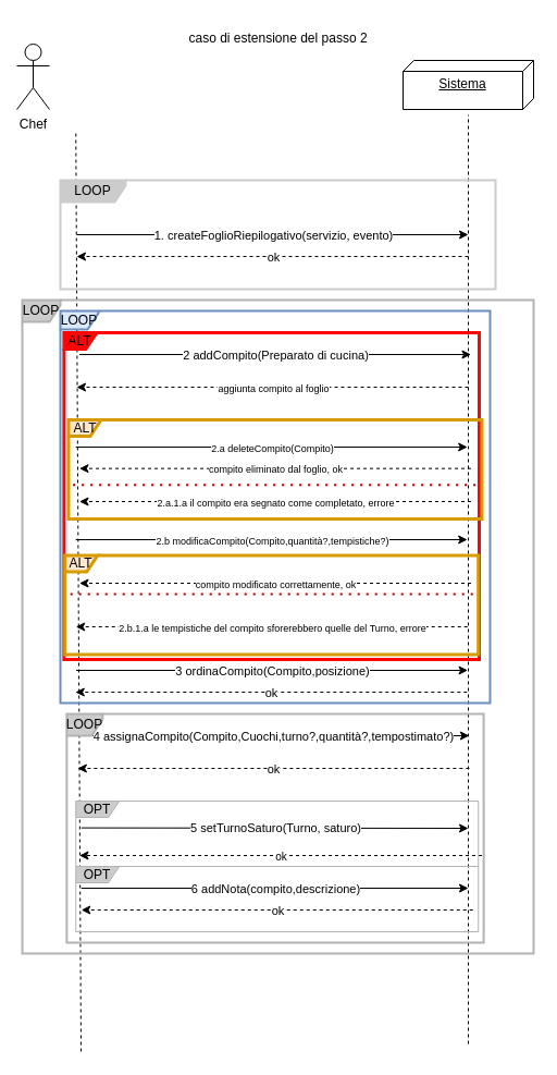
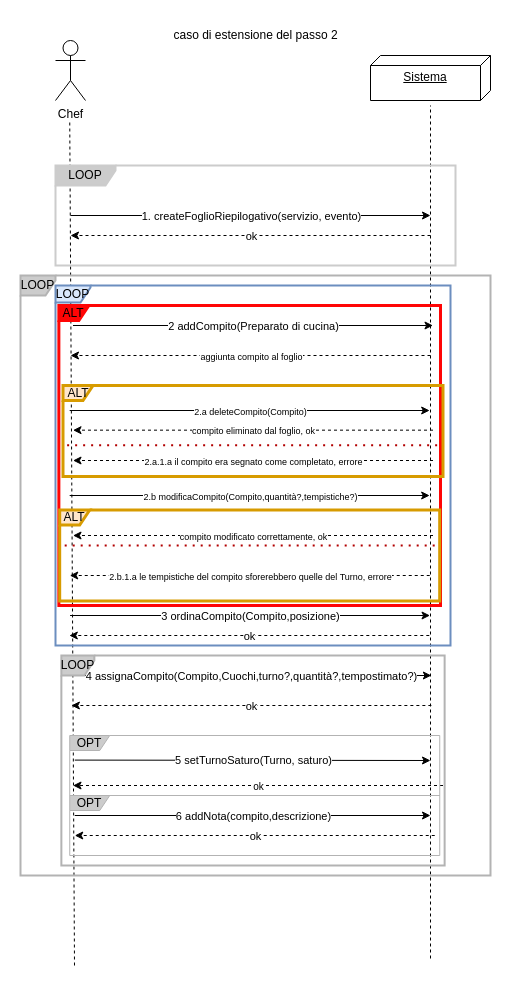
  <mxCell id="0" />
  <mxCell id="1" parent="0" />
  <mxCell id="2" value="caso di estensione del passo 2" style="text;html=1;align=center;verticalAlign=middle;resizable=0;points=[];autosize=1;strokeColor=none;fillColor=none;" parent="1" vertex="1"><mxGeometry x="160" y="20" width="190" height="30" as="geometry" /></mxCell>
- <mxCell id="3" value="Chef" style="shape=umlActor;verticalLabelPosition=bottom;verticalAlign=top;html=1;outlineConnect=0;" parent="1" vertex="1"><mxGeometry x="15" y="40" width="30" height="60" as="geometry" /></mxCell>
+ <mxCell id="3" value="Chef" style="shape=umlActor;verticalLabelPosition=bottom;verticalAlign=top;html=1;outlineConnect=0;" parent="1" vertex="1"><mxGeometry x="55" y="40" width="30" height="60" as="geometry" /></mxCell>
  <mxCell id="4" value="Sistema" style="verticalAlign=top;align=center;spacingTop=8;spacingLeft=2;spacingRight=12;shape=cube;size=10;direction=south;fontStyle=4;html=1;whiteSpace=wrap;" parent="1" vertex="1"><mxGeometry x="370" y="55" width="120" height="45" as="geometry" /></mxCell>
  <mxCell id="5" value="" style="endArrow=none;dashed=1;html=1;rounded=0;" parent="1" edge="1"><mxGeometry width="50" height="50" relative="1" as="geometry"><mxPoint x="430" y="957.996" as="sourcePoint" /><mxPoint x="430" y="105" as="targetPoint" /></mxGeometry></mxCell>
  <mxCell id="6" value="" style="endArrow=none;dashed=1;html=1;rounded=0;" parent="1" edge="1"><mxGeometry width="50" height="50" relative="1" as="geometry"><mxPoint x="74" y="965" as="sourcePoint" /><mxPoint x="69.24" y="120" as="targetPoint" /></mxGeometry></mxCell>
  <mxCell id="7" value="" style="endArrow=classic;html=1;rounded=0;" parent="1" edge="1"><mxGeometry width="50" height="50" relative="1" as="geometry"><mxPoint x="70" y="215" as="sourcePoint" /><mxPoint x="430" y="215" as="targetPoint" /></mxGeometry></mxCell>
  <mxCell id="8" value="1. createFoglioRiepilogativo(servizio, evento)" style="edgeLabel;html=1;align=center;verticalAlign=middle;resizable=0;points=[];" parent="7" connectable="0" vertex="1"><mxGeometry x="0.111" y="3" relative="1" as="geometry"><mxPoint x="-20" y="3" as="offset" /></mxGeometry></mxCell>
  <mxCell id="9" value="" style="html=1;labelBackgroundColor=#ffffff;startArrow=none;startFill=0;startSize=6;endArrow=classic;endFill=1;endSize=6;jettySize=auto;orthogonalLoop=1;strokeWidth=1;dashed=1;fontSize=14;rounded=0;" parent="1" edge="1"><mxGeometry width="60" height="60" relative="1" as="geometry"><mxPoint x="430" y="235" as="sourcePoint" /><mxPoint x="70" y="235" as="targetPoint" /></mxGeometry></mxCell>
  <mxCell id="10" value="ok" style="edgeLabel;html=1;align=center;verticalAlign=middle;resizable=0;points=[];" parent="9" connectable="0" vertex="1"><mxGeometry x="-0.11" relative="1" as="geometry"><mxPoint x="-20" as="offset" /></mxGeometry></mxCell>
  <mxCell id="11" value="LOOP" style="shape=umlFrame;whiteSpace=wrap;html=1;pointerEvents=0;fillColor=#CCCCCC;strokeColor=#CCCCCC;width=60;height=20;strokeWidth=2;" parent="1" vertex="1"><mxGeometry x="55" y="165" width="400" height="100" as="geometry" /></mxCell>
  <mxCell id="12" value="" style="endArrow=classic;html=1;rounded=0;" parent="1" edge="1"><mxGeometry width="50" height="50" relative="1" as="geometry"><mxPoint x="72.5" y="325" as="sourcePoint" /><mxPoint x="432.5" y="325" as="targetPoint" /></mxGeometry></mxCell>
  <mxCell id="13" value="2 addCompito(Preparato di cucina)" style="edgeLabel;html=1;align=center;verticalAlign=middle;resizable=0;points=[];" parent="12" connectable="0" vertex="1"><mxGeometry x="0.111" y="3" relative="1" as="geometry"><mxPoint x="-20" y="3" as="offset" /></mxGeometry></mxCell>
  <mxCell id="14" value="" style="html=1;labelBackgroundColor=#ffffff;startArrow=none;startFill=0;startSize=6;endArrow=classic;endFill=1;endSize=6;jettySize=auto;orthogonalLoop=1;strokeWidth=1;dashed=1;fontSize=14;rounded=0;" parent="1" edge="1"><mxGeometry width="60" height="60" relative="1" as="geometry"><mxPoint x="430" y="355" as="sourcePoint" /><mxPoint x="70" y="355" as="targetPoint" /></mxGeometry></mxCell>
  <mxCell id="15" value="&lt;font style=&quot;font-size: 9px;&quot;&gt;aggiunta compito al foglio&lt;/font&gt;" style="edgeLabel;html=1;align=center;verticalAlign=middle;resizable=0;points=[];" parent="14" connectable="0" vertex="1"><mxGeometry x="-0.11" relative="1" as="geometry"><mxPoint x="-20" as="offset" /></mxGeometry></mxCell>
  <mxCell id="16" value="LOOP" style="shape=umlFrame;whiteSpace=wrap;html=1;pointerEvents=0;fillColor=#dae8fc;strokeColor=#6c8ebf;width=35;height=17;strokeWidth=2;" parent="1" vertex="1"><mxGeometry x="55" y="285" width="395" height="360" as="geometry" /></mxCell>
  <mxCell id="17" value="" style="endArrow=classic;html=1;rounded=0;" parent="1" edge="1"><mxGeometry width="50" height="50" relative="1" as="geometry"><mxPoint x="69.55" y="615" as="sourcePoint" /><mxPoint x="429.55" y="615" as="targetPoint" /></mxGeometry></mxCell>
  <mxCell id="18" value="3 ordinaCompito(Compito,posizione)" style="edgeLabel;html=1;align=center;verticalAlign=middle;resizable=0;points=[];" parent="17" connectable="0" vertex="1"><mxGeometry x="0.111" y="3" relative="1" as="geometry"><mxPoint x="-20" y="3" as="offset" /></mxGeometry></mxCell>
  <mxCell id="19" value="" style="html=1;labelBackgroundColor=#ffffff;startArrow=none;startFill=0;startSize=6;endArrow=classic;endFill=1;endSize=6;jettySize=auto;orthogonalLoop=1;strokeWidth=1;dashed=1;fontSize=14;rounded=0;" parent="1" edge="1"><mxGeometry width="60" height="60" relative="1" as="geometry"><mxPoint x="428.81" y="635" as="sourcePoint" /><mxPoint x="68.81" y="635" as="targetPoint" /></mxGeometry></mxCell>
  <mxCell id="20" value="ok" style="edgeLabel;html=1;align=center;verticalAlign=middle;resizable=0;points=[];" parent="19" connectable="0" vertex="1"><mxGeometry x="-0.11" relative="1" as="geometry"><mxPoint x="-20" as="offset" /></mxGeometry></mxCell>
  <mxCell id="21" value="" style="endArrow=classic;html=1;rounded=0;" parent="1" edge="1"><mxGeometry width="50" height="50" relative="1" as="geometry"><mxPoint x="70.87" y="675" as="sourcePoint" /><mxPoint x="430.87" y="675" as="targetPoint" /></mxGeometry></mxCell>
  <mxCell id="22" value="4 assignaCompito(Compito,Cuochi,turno?,quantità?,tempostimato?)" style="edgeLabel;html=1;align=center;verticalAlign=middle;resizable=0;points=[];" parent="21" connectable="0" vertex="1"><mxGeometry x="0.111" y="3" relative="1" as="geometry"><mxPoint x="-20" y="3" as="offset" /></mxGeometry></mxCell>
  <mxCell id="23" value="" style="html=1;labelBackgroundColor=#ffffff;startArrow=none;startFill=0;startSize=6;endArrow=classic;endFill=1;endSize=6;jettySize=auto;orthogonalLoop=1;strokeWidth=1;dashed=1;fontSize=14;rounded=0;" parent="1" edge="1"><mxGeometry width="60" height="60" relative="1" as="geometry"><mxPoint x="430.87" y="705" as="sourcePoint" /><mxPoint x="70.87" y="705" as="targetPoint" /></mxGeometry></mxCell>
  <mxCell id="24" value="ok" style="edgeLabel;html=1;align=center;verticalAlign=middle;resizable=0;points=[];" parent="23" connectable="0" vertex="1"><mxGeometry x="-0.11" relative="1" as="geometry"><mxPoint x="-20" as="offset" /></mxGeometry></mxCell>
  <mxCell id="25" value="LOOP" style="shape=umlFrame;whiteSpace=wrap;html=1;pointerEvents=0;fillColor=#CCCCCC;strokeColor=#B3B3B3;width=33;height=20;strokeWidth=2;" parent="1" vertex="1"><mxGeometry x="60.87" y="655" width="383.26" height="210" as="geometry" /></mxCell>
  <mxCell id="26" value="LOOP" style="shape=umlFrame;whiteSpace=wrap;html=1;pointerEvents=0;fillColor=#CCCCCC;strokeColor=#B3B3B3;width=35;height=20;strokeWidth=2;" parent="1" vertex="1"><mxGeometry x="20" y="275" width="470" height="600" as="geometry" /></mxCell>
  <mxCell id="27" value="" style="endArrow=classic;html=1;rounded=0;" parent="1" edge="1"><mxGeometry width="50" height="50" relative="1" as="geometry"><mxPoint x="74.24" y="759.6" as="sourcePoint" /><mxPoint x="430" y="760" as="targetPoint" /></mxGeometry></mxCell>
  <mxCell id="28" value="5 setTurnoSaturo(Turno, saturo)" style="edgeLabel;html=1;align=center;verticalAlign=middle;resizable=0;points=[];" parent="27" connectable="0" vertex="1"><mxGeometry x="0.111" y="3" relative="1" as="geometry"><mxPoint x="-20" y="3" as="offset" /></mxGeometry></mxCell>
  <mxCell id="29" value="&lt;font style=&quot;font-size: 10px;&quot;&gt;ok&lt;/font&gt;" style="html=1;labelBackgroundColor=#ffffff;startArrow=none;startFill=0;startSize=6;endArrow=classic;endFill=1;endSize=6;jettySize=auto;orthogonalLoop=1;strokeWidth=1;dashed=1;fontSize=14;rounded=0;" parent="1" edge="1"><mxGeometry width="60" height="60" relative="1" as="geometry"><mxPoint x="442.5" y="785" as="sourcePoint" /><mxPoint x="72.5" y="785" as="targetPoint" /></mxGeometry></mxCell>
  <mxCell id="30" value="" style="endArrow=classic;html=1;rounded=0;" parent="1" edge="1"><mxGeometry width="50" height="50" relative="1" as="geometry"><mxPoint x="74.24" y="815" as="sourcePoint" /><mxPoint x="430" y="815" as="targetPoint" /></mxGeometry></mxCell>
  <mxCell id="31" value="6 addNota(compito,descrizione)" style="edgeLabel;html=1;align=center;verticalAlign=middle;resizable=0;points=[];" parent="30" connectable="0" vertex="1"><mxGeometry x="0.111" y="3" relative="1" as="geometry"><mxPoint x="-20" y="3" as="offset" /></mxGeometry></mxCell>
  <mxCell id="32" value="" style="html=1;labelBackgroundColor=#ffffff;startArrow=none;startFill=0;startSize=6;endArrow=classic;endFill=1;endSize=6;jettySize=auto;orthogonalLoop=1;strokeWidth=1;dashed=1;fontSize=14;rounded=0;" parent="1" edge="1"><mxGeometry width="60" height="60" relative="1" as="geometry"><mxPoint x="434.24" y="835" as="sourcePoint" /><mxPoint x="74.24" y="835" as="targetPoint" /></mxGeometry></mxCell>
  <mxCell id="33" value="ok" style="edgeLabel;html=1;align=center;verticalAlign=middle;resizable=0;points=[];" parent="32" connectable="0" vertex="1"><mxGeometry x="-0.11" relative="1" as="geometry"><mxPoint x="-20" as="offset" /></mxGeometry></mxCell>
  <mxCell id="34" value="OPT" style="shape=umlFrame;whiteSpace=wrap;html=1;pointerEvents=0;fillColor=#CCCCCC;strokeColor=#B3B3B3;width=40;height=15;" parent="1" vertex="1"><mxGeometry x="69.24" y="795" width="370" height="60" as="geometry" /></mxCell>
  <mxCell id="35" value="OPT" style="shape=umlFrame;whiteSpace=wrap;html=1;pointerEvents=0;fillColor=#CCCCCC;strokeColor=#B3B3B3;width=40;height=15;" parent="1" vertex="1"><mxGeometry x="69.24" y="735" width="370" height="60" as="geometry" /></mxCell>
  <mxCell id="36" value="ALT" style="shape=umlFrame;whiteSpace=wrap;html=1;pointerEvents=0;fillColor=#FF0505;strokeColor=#FF0505;width=30;height=15;swimlaneFillColor=none;fillStyle=auto;strokeWidth=3;shadow=0;gradientColor=none;" parent="1" vertex="1"><mxGeometry x="58.37" y="305" width="381.63" height="300" as="geometry" /></mxCell>
  <mxCell id="37" value="" style="endArrow=classic;html=1;rounded=0;" parent="1" edge="1"><mxGeometry width="50" height="50" relative="1" as="geometry"><mxPoint x="69.18" y="410" as="sourcePoint" /><mxPoint x="429.18" y="410" as="targetPoint" /></mxGeometry></mxCell>
  <mxCell id="38" value="&lt;font style=&quot;font-size: 9px;&quot;&gt;2.a deleteCompito(Compito)&lt;/font&gt;" style="edgeLabel;html=1;align=center;verticalAlign=middle;resizable=0;points=[];" parent="37" connectable="0" vertex="1"><mxGeometry x="0.111" y="3" relative="1" as="geometry"><mxPoint x="-20" y="3" as="offset" /></mxGeometry></mxCell>
  <mxCell id="39" value="" style="html=1;labelBackgroundColor=#ffffff;startArrow=none;startFill=0;startSize=6;endArrow=classic;endFill=1;endSize=6;jettySize=auto;orthogonalLoop=1;strokeWidth=1;dashed=1;fontSize=14;rounded=0;" parent="1" edge="1"><mxGeometry width="60" height="60" relative="1" as="geometry"><mxPoint x="432.5" y="429.66" as="sourcePoint" /><mxPoint x="72.5" y="429.66" as="targetPoint" /></mxGeometry></mxCell>
  <mxCell id="40" value="&lt;font style=&quot;font-size: 9px;&quot;&gt;compito eliminato dal foglio, ok&lt;/font&gt;" style="edgeLabel;html=1;align=center;verticalAlign=middle;resizable=0;points=[];" parent="39" connectable="0" vertex="1"><mxGeometry x="-0.11" relative="1" as="geometry"><mxPoint x="-20" as="offset" /></mxGeometry></mxCell>
  <mxCell id="41" value="ALT" style="shape=umlFrame;whiteSpace=wrap;html=1;pointerEvents=0;fillColor=#ffe6cc;strokeColor=#d79b00;width=30;height=15;swimlaneFillColor=none;fillStyle=auto;strokeWidth=3;shadow=0;" parent="1" vertex="1"><mxGeometry x="62.5" y="385" width="380" height="91" as="geometry" /></mxCell>
  <mxCell id="42" value="" style="endArrow=none;dashed=1;html=1;dashPattern=1 3;strokeWidth=2;rounded=0;fillColor=#e51400;strokeColor=#B20000;" parent="1" edge="1"><mxGeometry width="50" height="50" relative="1" as="geometry"><mxPoint x="66.63" y="444.66" as="sourcePoint" /><mxPoint x="436.63" y="444.66" as="targetPoint" /></mxGeometry></mxCell>
  <mxCell id="43" value="" style="html=1;labelBackgroundColor=#ffffff;startArrow=none;startFill=0;startSize=6;endArrow=classic;endFill=1;endSize=6;jettySize=auto;orthogonalLoop=1;strokeWidth=1;dashed=1;fontSize=14;rounded=0;" parent="1" edge="1"><mxGeometry width="60" height="60" relative="1" as="geometry"><mxPoint x="432.5" y="460" as="sourcePoint" /><mxPoint x="72.5" y="460" as="targetPoint" /></mxGeometry></mxCell>
  <mxCell id="44" value="&lt;font style=&quot;font-size: 9px;&quot;&gt;2.a.1.a il compito era segnato come completato, errore&lt;/font&gt;" style="edgeLabel;html=1;align=center;verticalAlign=middle;resizable=0;points=[];" parent="43" connectable="0" vertex="1"><mxGeometry x="-0.11" relative="1" as="geometry"><mxPoint x="-20" as="offset" /></mxGeometry></mxCell>
  <mxCell id="45" value="ALT" style="shape=umlFrame;whiteSpace=wrap;html=1;pointerEvents=0;fillColor=#ffe6cc;strokeColor=#d79b00;width=30;height=15;swimlaneFillColor=none;fillStyle=auto;strokeWidth=3;shadow=0;" parent="1" vertex="1"><mxGeometry x="59.19" y="509.5" width="380" height="91" as="geometry" /></mxCell>
  <mxCell id="46" value="" style="endArrow=classic;html=1;rounded=0;" parent="1" edge="1"><mxGeometry width="50" height="50" relative="1" as="geometry"><mxPoint x="69.18" y="495" as="sourcePoint" /><mxPoint x="429.18" y="495" as="targetPoint" /></mxGeometry></mxCell>
  <mxCell id="47" value="&lt;font style=&quot;font-size: 9px;&quot;&gt;2.b modificaCompito(Compito,quantità?,tempistiche?)&lt;/font&gt;" style="edgeLabel;html=1;align=center;verticalAlign=middle;resizable=0;points=[];" parent="46" connectable="0" vertex="1"><mxGeometry x="0.111" y="3" relative="1" as="geometry"><mxPoint x="-20" y="3" as="offset" /></mxGeometry></mxCell>
  <mxCell id="48" value="" style="html=1;labelBackgroundColor=#ffffff;startArrow=none;startFill=0;startSize=6;endArrow=classic;endFill=1;endSize=6;jettySize=auto;orthogonalLoop=1;strokeWidth=1;dashed=1;fontSize=14;rounded=0;" parent="1" edge="1"><mxGeometry width="60" height="60" relative="1" as="geometry"><mxPoint x="432.5" y="535" as="sourcePoint" /><mxPoint x="72.5" y="535" as="targetPoint" /></mxGeometry></mxCell>
  <mxCell id="49" value="&lt;font style=&quot;font-size: 9px;&quot;&gt;compito modificato correttamente, ok&lt;/font&gt;" style="edgeLabel;html=1;align=center;verticalAlign=middle;resizable=0;points=[];" parent="48" connectable="0" vertex="1"><mxGeometry x="-0.11" relative="1" as="geometry"><mxPoint x="-20" as="offset" /></mxGeometry></mxCell>
  <mxCell id="50" value="" style="endArrow=none;dashed=1;html=1;dashPattern=1 3;strokeWidth=2;rounded=0;fillColor=#e51400;strokeColor=#B20000;" parent="1" edge="1"><mxGeometry width="50" height="50" relative="1" as="geometry"><mxPoint x="64.19" y="545" as="sourcePoint" /><mxPoint x="434.19" y="545" as="targetPoint" /></mxGeometry></mxCell>
  <mxCell id="51" value="" style="html=1;labelBackgroundColor=#ffffff;startArrow=none;startFill=0;startSize=6;endArrow=classic;endFill=1;endSize=6;jettySize=auto;orthogonalLoop=1;strokeWidth=1;dashed=1;fontSize=14;rounded=0;" parent="1" edge="1"><mxGeometry width="60" height="60" relative="1" as="geometry"><mxPoint x="429.24" y="575" as="sourcePoint" /><mxPoint x="69.24" y="575" as="targetPoint" /></mxGeometry></mxCell>
  <mxCell id="52" value="&lt;font style=&quot;font-size: 9px;&quot;&gt;2.b.1.a le tempistiche del compito sforerebbero quelle del Turno, errore&lt;/font&gt;" style="edgeLabel;html=1;align=center;verticalAlign=middle;resizable=0;points=[];" parent="51" connectable="0" vertex="1"><mxGeometry x="-0.11" relative="1" as="geometry"><mxPoint x="-20" as="offset" /></mxGeometry></mxCell>
